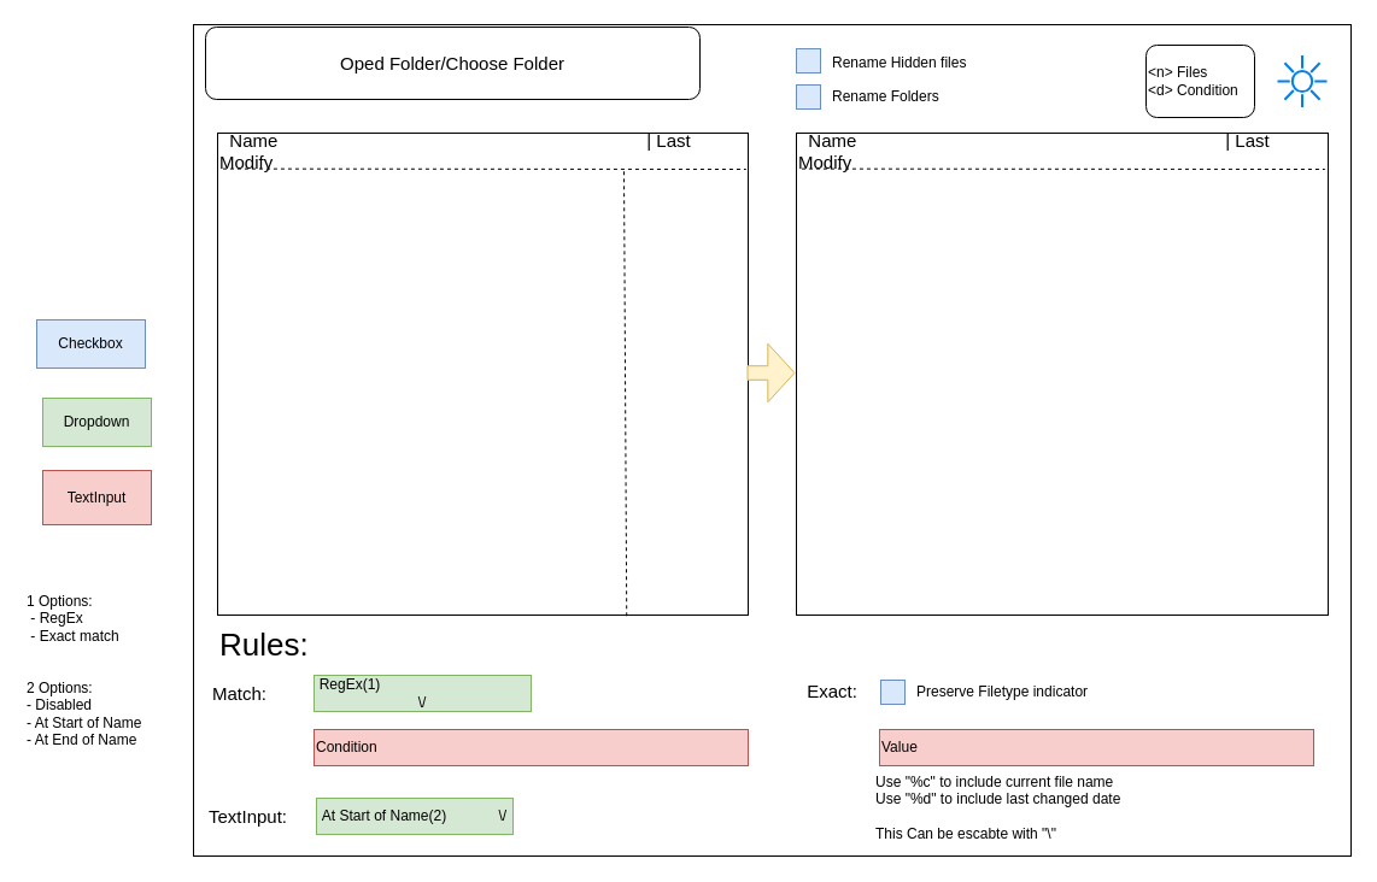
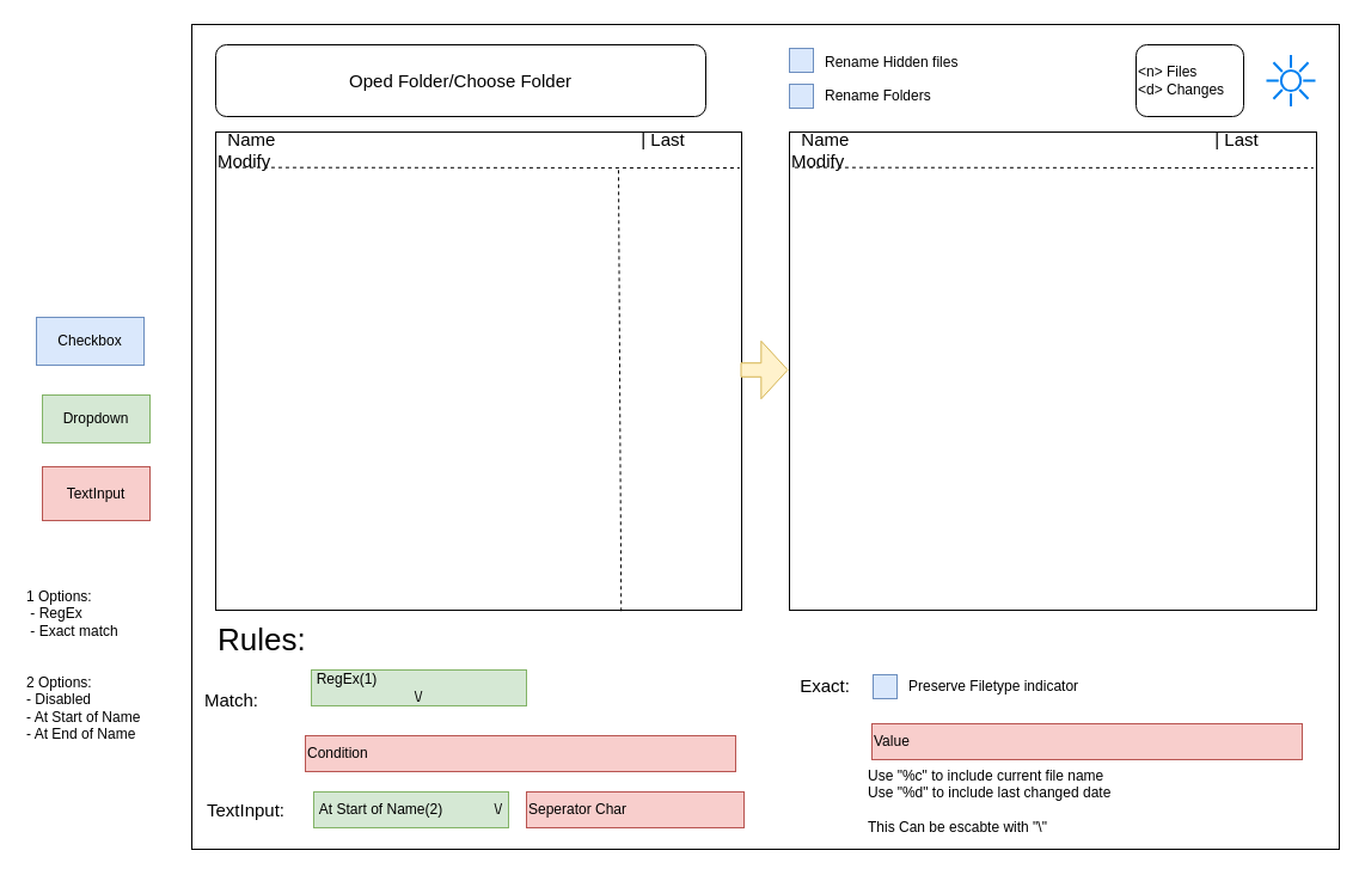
  <mxCell id="0" />
  <mxCell id="1" parent="0" />
  <mxCell id="2" value="" style="rounded=0;whiteSpace=wrap;html=1;" parent="1" vertex="1"><mxGeometry x="160" y="20" width="960" height="690" as="geometry" /></mxCell>
  <mxCell id="3" value="" style="rounded=0;whiteSpace=wrap;html=1;" parent="1" vertex="1"><mxGeometry x="180" y="110" width="440" height="400" as="geometry" /></mxCell>
  <mxCell id="4" value="" style="rounded=0;whiteSpace=wrap;html=1;" parent="1" vertex="1"><mxGeometry x="660" y="110" width="441" height="400" as="geometry" /></mxCell>
  <mxCell id="5" value="" style="shape=flexArrow;endArrow=classic;html=1;rounded=0;endWidth=35.789;endSize=7.053;fillColor=#fff2cc;strokeColor=#d6b656;width=11.579;" parent="1" edge="1"><mxGeometry width="50" height="50" relative="1" as="geometry"><mxPoint x="619" y="309" as="sourcePoint" /><mxPoint x="659" y="309" as="targetPoint" /></mxGeometry></mxCell>
  <mxCell id="6" value="&lt;div style=&quot;font-size: 15px;&quot; align=&quot;left&quot;&gt;&amp;nbsp; Name &lt;span style=&quot;white-space: pre;&quot;&gt;&#09;&lt;/span&gt;&lt;span style=&quot;white-space: pre;&quot;&gt;&#09;&lt;/span&gt;&lt;span style=&quot;white-space: pre;&quot;&gt;&#09;&lt;/span&gt;&lt;span style=&quot;white-space: pre;&quot;&gt;&#09; &lt;/span&gt;&lt;span style=&quot;white-space: pre;&quot;&gt;&#09;&lt;/span&gt;&lt;span style=&quot;white-space: pre;&quot;&gt;&#09;&lt;/span&gt;&lt;span style=&quot;white-space: pre;&quot;&gt;&#09;&lt;/span&gt;&lt;span style=&quot;white-space: pre;&quot;&gt;&#09;&lt;/span&gt;&lt;span style=&quot;white-space: pre;&quot;&gt;&#09;&lt;/span&gt;&amp;nbsp;&amp;nbsp;&amp;nbsp;&amp;nbsp; | Last Modify&lt;/div&gt;" style="text;html=1;align=left;verticalAlign=middle;whiteSpace=wrap;rounded=0;" parent="1" vertex="1"><mxGeometry x="180" y="110" width="440" height="30" as="geometry" /></mxCell>
  <mxCell id="7" value="" style="endArrow=none;dashed=1;html=1;rounded=0;exitX=0.001;exitY=0.079;exitDx=0;exitDy=0;exitPerimeter=0;entryX=0.987;entryY=1.067;entryDx=0;entryDy=0;entryPerimeter=0;" parent="1" edge="1"><mxGeometry width="50" height="50" relative="1" as="geometry"><mxPoint x="184.44" y="139.6" as="sourcePoint" /><mxPoint x="618.28" y="140.01" as="targetPoint" /></mxGeometry></mxCell>
  <mxCell id="8" value="" style="endArrow=none;dashed=1;html=1;rounded=0;exitX=0.771;exitY=1.002;exitDx=0;exitDy=0;exitPerimeter=0;" parent="1" source="3" edge="1"><mxGeometry width="50" height="50" relative="1" as="geometry"><mxPoint x="521.08" y="512.4" as="sourcePoint" /><mxPoint x="517" y="140" as="targetPoint" /></mxGeometry></mxCell>
  <mxCell id="9" value="&lt;div style=&quot;font-size: 15px;&quot; align=&quot;left&quot;&gt;&amp;nbsp; Name &lt;span style=&quot;white-space: pre;&quot;&gt;&#09;&lt;/span&gt;&lt;span style=&quot;white-space: pre;&quot;&gt;&#09;&lt;/span&gt;&lt;span style=&quot;white-space: pre;&quot;&gt;&#09;&lt;/span&gt;&lt;span style=&quot;white-space: pre;&quot;&gt;&#09; &lt;/span&gt;&lt;span style=&quot;white-space: pre;&quot;&gt;&#09;&lt;/span&gt;&lt;span style=&quot;white-space: pre;&quot;&gt;&#09;&lt;/span&gt;&lt;span style=&quot;white-space: pre;&quot;&gt;&#09;&lt;/span&gt;&lt;span style=&quot;white-space: pre;&quot;&gt;&#09;&lt;/span&gt;&lt;span style=&quot;white-space: pre;&quot;&gt;&#09;&lt;/span&gt;&amp;nbsp;&amp;nbsp;&amp;nbsp;&amp;nbsp; | Last Modify&lt;/div&gt;" style="text;html=1;align=left;verticalAlign=middle;whiteSpace=wrap;rounded=0;" parent="1" vertex="1"><mxGeometry x="660" y="110" width="440" height="30" as="geometry" /></mxCell>
  <mxCell id="10" value="" style="endArrow=none;dashed=1;html=1;rounded=0;exitX=0.001;exitY=0.079;exitDx=0;exitDy=0;exitPerimeter=0;entryX=0.987;entryY=1.067;entryDx=0;entryDy=0;entryPerimeter=0;" parent="1" edge="1"><mxGeometry width="50" height="50" relative="1" as="geometry"><mxPoint x="664.44" y="139.6" as="sourcePoint" /><mxPoint x="1098.28" y="140.01" as="targetPoint" /></mxGeometry></mxCell>
- <mxCell id="11" value="&lt;font style=&quot;font-size: 15px;&quot;&gt;Oped Folder/Choose Folder&lt;/font&gt;" style="rounded=1;whiteSpace=wrap;html=1;" parent="1" vertex="1"><mxGeometry x="170" y="22" width="410" height="60" as="geometry" /></mxCell>
- <mxCell id="12" value="&lt;div align=&quot;left&quot;&gt;&amp;lt;n&amp;gt; Files&lt;/div&gt;&lt;div align=&quot;left&quot;&gt;&amp;lt;d&amp;gt; Condition&lt;/div&gt;" style="rounded=1;whiteSpace=wrap;html=1;align=left;" parent="1" vertex="1"><mxGeometry x="950" y="37" width="90" height="60" as="geometry" /></mxCell>
+ <mxCell id="11" value="&lt;font style=&quot;font-size: 15px;&quot;&gt;Oped Folder/Choose Folder&lt;/font&gt;" style="rounded=1;whiteSpace=wrap;html=1;" parent="1" vertex="1"><mxGeometry x="180" y="37" width="410" height="60" as="geometry" /></mxCell>
+ <mxCell id="12" value="&lt;div align=&quot;left&quot;&gt;&amp;lt;n&amp;gt; Files&lt;/div&gt;&lt;div align=&quot;left&quot;&gt;&amp;lt;d&amp;gt; Changes&lt;/div&gt;" style="rounded=1;whiteSpace=wrap;html=1;align=left;" parent="1" vertex="1"><mxGeometry x="950" y="37" width="90" height="60" as="geometry" /></mxCell>
  <mxCell id="13" value="" style="rounded=0;whiteSpace=wrap;html=1;fillColor=#dae8fc;strokeColor=#6c8ebf;" parent="1" vertex="1"><mxGeometry x="660" y="40" width="20" height="20" as="geometry" /></mxCell>
  <mxCell id="14" value="" style="rounded=0;whiteSpace=wrap;html=1;fillColor=#dae8fc;strokeColor=#6c8ebf;" parent="1" vertex="1"><mxGeometry x="660" y="70" width="20" height="20" as="geometry" /></mxCell>
  <mxCell id="15" value="Rename Hidden files" style="text;html=1;align=left;verticalAlign=middle;whiteSpace=wrap;rounded=0;" parent="1" vertex="1"><mxGeometry x="688" y="37" width="220" height="30" as="geometry" /></mxCell>
  <mxCell id="16" value="Rename Folders" style="text;html=1;align=left;verticalAlign=middle;whiteSpace=wrap;rounded=0;" parent="1" vertex="1"><mxGeometry x="688" y="65" width="220" height="30" as="geometry" /></mxCell>
  <mxCell id="17" value="Rules:" style="text;html=1;align=left;verticalAlign=middle;whiteSpace=wrap;rounded=0;fontSize=26;" parent="1" vertex="1"><mxGeometry x="180" y="520" width="140" height="30" as="geometry" /></mxCell>
- <mxCell id="18" value="Match:" style="text;html=1;align=left;verticalAlign=middle;whiteSpace=wrap;rounded=0;fontSize=15;" parent="1" vertex="1"><mxGeometry x="174" y="560" width="60" height="30" as="geometry" /></mxCell>
+ <mxCell id="18" value="Match:" style="text;html=1;align=left;verticalAlign=middle;whiteSpace=wrap;rounded=0;fontSize=15;" parent="1" vertex="1"><mxGeometry x="169" y="570" width="60" height="30" as="geometry" /></mxCell>
  <mxCell id="19" value="RegEx(1)&amp;nbsp;&amp;nbsp;&amp;nbsp;&amp;nbsp;&amp;nbsp;&amp;nbsp;&amp;nbsp;&amp;nbsp;&amp;nbsp;&amp;nbsp;&amp;nbsp;&amp;nbsp;&amp;nbsp;&amp;nbsp;&amp;nbsp;&amp;nbsp;&amp;nbsp;&amp;nbsp;&amp;nbsp;&amp;nbsp;&amp;nbsp;&amp;nbsp;&amp;nbsp;&amp;nbsp;&amp;nbsp;&amp;nbsp;&amp;nbsp;&amp;nbsp;&amp;nbsp;&amp;nbsp;&amp;nbsp;&amp;nbsp;&amp;nbsp;&amp;nbsp;&amp;nbsp;&amp;nbsp; \/" style="rounded=0;whiteSpace=wrap;html=1;fillColor=#d5e8d4;strokeColor=#82b366;" parent="1" vertex="1"><mxGeometry x="260" y="560" width="180" height="30" as="geometry" /></mxCell>
  <mxCell id="20" value="&lt;div&gt;1 Options:&lt;/div&gt;&lt;div&gt;&amp;nbsp;- RegEx&lt;/div&gt;&lt;div&gt;&amp;nbsp;- Exact match&lt;/div&gt;&lt;div&gt;&lt;br&gt;&lt;/div&gt;&lt;div&gt;&lt;br&gt;&lt;/div&gt;&lt;div&gt;2 Options:&lt;/div&gt;&lt;div&gt;- Disabled&lt;/div&gt;&lt;div&gt;- At Start of Name&lt;/div&gt;&lt;div&gt;- At End of Name&lt;/div&gt;" style="text;html=1;align=left;verticalAlign=top;whiteSpace=wrap;rounded=0;" parent="1" vertex="1"><mxGeometry y="485" width="120" height="150" as="geometry" x="20" /></mxCell>
  <mxCell id="21" value="Checkbox" style="rounded=0;whiteSpace=wrap;html=1;fillColor=#dae8fc;strokeColor=#6c8ebf;" parent="1" vertex="1"><mxGeometry x="30" y="265" width="90" height="40" as="geometry" /></mxCell>
  <mxCell id="22" value="Dropdown" style="rounded=0;whiteSpace=wrap;html=1;fillColor=#d5e8d4;strokeColor=#82b366;" parent="1" vertex="1"><mxGeometry x="35" y="330" width="90" height="40" as="geometry" /></mxCell>
  <mxCell id="23" value="TextInput" style="rounded=0;whiteSpace=wrap;html=1;fillColor=#f8cecc;strokeColor=#b85450;" parent="1" vertex="1"><mxGeometry x="35" y="390" width="90" height="45" as="geometry" /></mxCell>
- <mxCell id="24" value="Condition" style="rounded=0;whiteSpace=wrap;html=1;fillColor=#f8cecc;strokeColor=#b85450;align=left;" parent="1" vertex="1"><mxGeometry x="260" y="605" width="360" height="30" as="geometry" /></mxCell>
+ <mxCell id="24" value="Condition" style="rounded=0;whiteSpace=wrap;html=1;fillColor=#f8cecc;strokeColor=#b85450;align=left;" parent="1" vertex="1"><mxGeometry x="255" y="615" width="360" height="30" as="geometry" /></mxCell>
  <mxCell id="25" value="Exact:" style="text;html=1;align=center;verticalAlign=middle;whiteSpace=wrap;rounded=0;fontSize=15;" parent="1" vertex="1"><mxGeometry x="660" y="558" width="60" height="30" as="geometry" /></mxCell>
  <mxCell id="26" value="Value" style="rounded=0;whiteSpace=wrap;html=1;fillColor=#f8cecc;strokeColor=#b85450;align=left;" parent="1" vertex="1"><mxGeometry x="729" y="605" width="360" height="30" as="geometry" /></mxCell>
  <mxCell id="27" value="TextInput:" style="text;html=1;align=left;verticalAlign=middle;whiteSpace=wrap;rounded=0;fontSize=15;" parent="1" vertex="1"><mxGeometry x="171" y="662" width="95" height="30" as="geometry" /></mxCell>
  <mxCell id="28" value="At Start of Name(2)&amp;nbsp;&amp;nbsp;&amp;nbsp;&amp;nbsp;&amp;nbsp;&amp;nbsp;&amp;nbsp;&amp;nbsp;&amp;nbsp;&amp;nbsp;&amp;nbsp;&amp;nbsp; \/" style="rounded=0;whiteSpace=wrap;html=1;fillColor=#d5e8d4;strokeColor=#82b366;" parent="1" vertex="1"><mxGeometry x="262" y="662" width="163" height="30" as="geometry" /></mxCell>
+ <mxCell id="29" value="Seperator Char" style="rounded=0;whiteSpace=wrap;html=1;fillColor=#f8cecc;strokeColor=#b85450;align=left;" parent="1" vertex="1"><mxGeometry x="440" y="662" width="182" height="30" as="geometry" /></mxCell>
  <mxCell id="30" value="" style="rounded=0;whiteSpace=wrap;html=1;fillColor=#dae8fc;strokeColor=#6c8ebf;" parent="1" vertex="1"><mxGeometry x="730" y="564" width="20" height="20" as="geometry" /></mxCell>
  <mxCell id="31" value="Preserve Filetype indicator" style="text;html=1;align=left;verticalAlign=middle;whiteSpace=wrap;rounded=0;" parent="1" vertex="1"><mxGeometry x="758" y="559" width="220" height="30" as="geometry" /></mxCell>
  <mxCell id="32" value="" style="html=1;verticalLabelPosition=bottom;align=center;labelBackgroundColor=#ffffff;verticalAlign=top;strokeWidth=2;strokeColor=#0080F0;shadow=0;dashed=0;shape=mxgraph.ios7.icons.sun;pointerEvents=1" parent="1" vertex="1"><mxGeometry x="1059" y="45.5" width="41" height="43" as="geometry" /></mxCell>
  <mxCell id="33" value="&lt;div&gt;Use &quot;%c&quot; to include current file name&lt;/div&gt;&lt;div&gt;Use &quot;%d&quot; to include last changed date&lt;/div&gt;&lt;div&gt;&lt;br&gt;&lt;/div&gt;&lt;div&gt;This Can be escabte with &quot;\&quot;&lt;/div&gt;" style="text;html=1;align=left;verticalAlign=top;whiteSpace=wrap;rounded=0;" vertex="1" parent="1"><mxGeometry x="724" y="635" width="365" height="60" as="geometry" /></mxCell>
